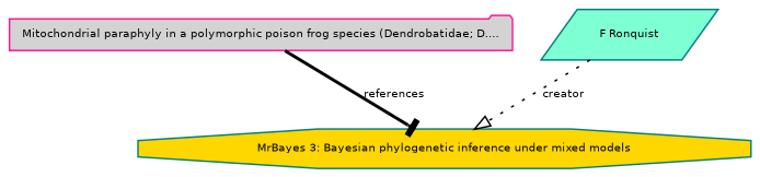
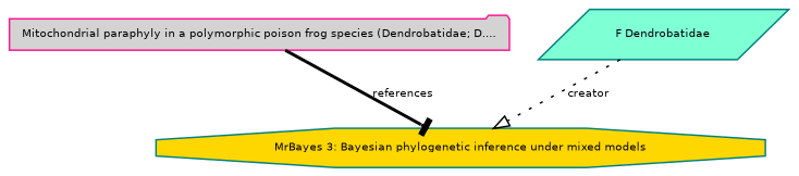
  digraph {
    node [fontname=Helvetica fontsize=7 style=filled color=teal]
    edge [fontname=Helvetica fontsize=7]
    n1 [height=0.27433100247 label="MrBayes 3: Bayesian phylogenetic inference under mixed models" width=0.27433100247 fillcolor=gold shape=octagon]
    n2 [height=0.27433100247 label="Mitochondrial paraphyly in a polymorphic poison frog species (Dendrobatidae; D...." width=0.27433100247 fillcolor=lightgrey color=deeppink shape=folder]
-   n3 [height=0.27433100247 label="F Ronquist" width=0.27433100247 fillcolor=aquamarine shape=parallelogram]
+   n3 [height=0.27433100247 label="F Dendrobatidae" width=0.27433100247 fillcolor=aquamarine shape=parallelogram]
    n2 -> n1 [label=references style=bold arrowhead=tee]
    n3 -> n1 [label=creator style=dotted arrowhead=onormal]
  }
